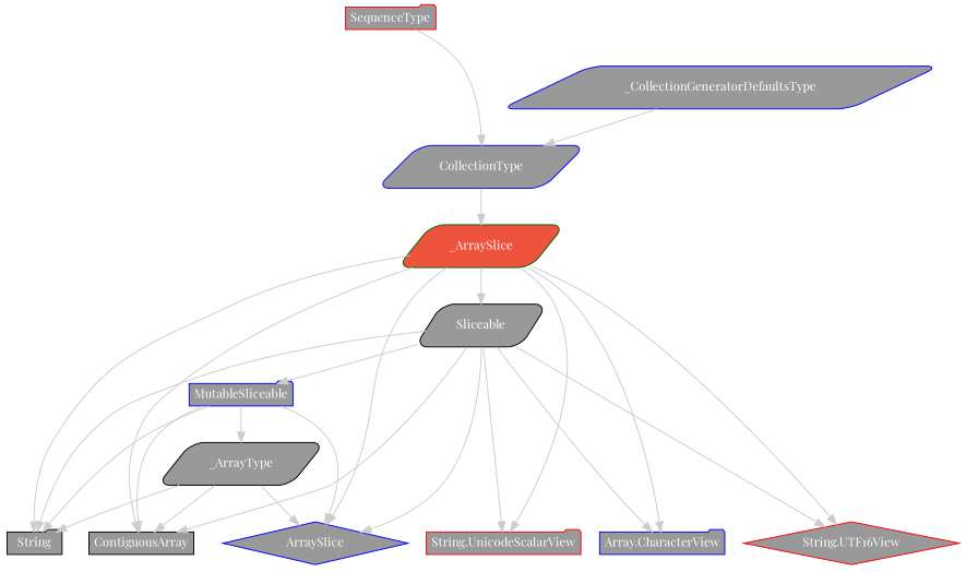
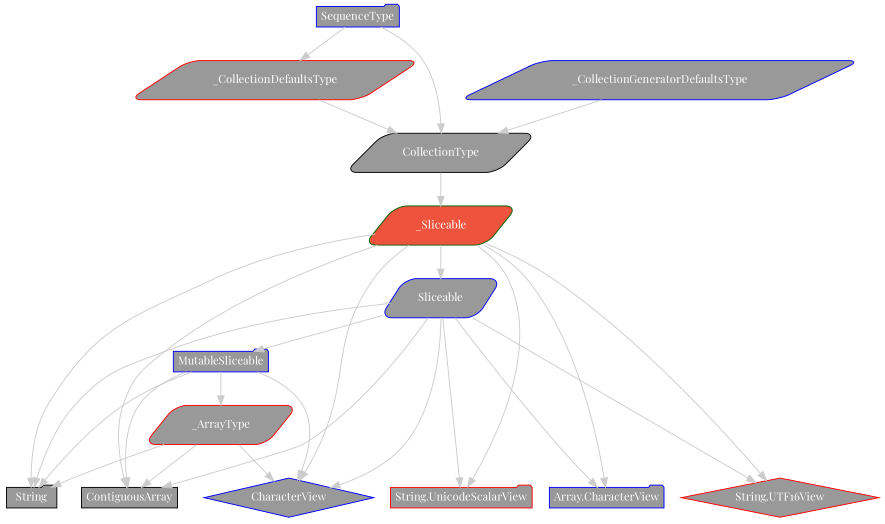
  strict digraph {
    fontname="Playfair Display"
    node [color=blue fillcolor="#999999" fontcolor=white fontname="Playfair Display" fontsize=12 margin="0.07,0.05" shape=parallelogram style="filled,rounded"]
    edge [color="#cccccc" fontname="Playfair Display"]
    n1 [color=black height=0.3 label=String shape=folder style=filled]
-   ArraySlice [height=0.3 shape=diamond style=filled]
+   ArraySlice [height=0.3 shape=diamond style=filled label=CharacterView]
    ContiguousArray [color=black height=0.3 shape=box style=filled]
    n4 [height=0.3 label="Array.CharacterView" shape=folder style=filled]
    "String.UTF16View" [color=red height=0.3 shape=diamond style=filled]
    "String.UnicodeScalarView" [color=red height=0.3 shape=folder style=filled]
-   CollectionType [height=0.3]
-   _Sliceable [color=darkgreen fillcolor="#ee543d" height=0.3 label=_ArraySlice]
-   Sliceable [color=black height=0.3]
+   CollectionType [color=black height=0.3]
+   _Sliceable [color=darkgreen fillcolor="#ee543d" height=0.3]
+   Sliceable [height=0.3]
    MutableSliceable [height=0.3 shape=folder]
-   _ArrayType [color=black height=0.3]
-   SequenceType [color=red height=0.3 shape=folder]
+   _ArrayType [color=red height=0.3]
+   SequenceType [height=0.3 shape=folder]
+   _CollectionDefaultsType [color=red height=0.3]
    _CollectionGeneratorDefaultsType [height=0.3]
    subgraph sub_1 {
      rank=max
      n1
      ArraySlice
      ContiguousArray
      n4
      "String.UTF16View"
      "String.UnicodeScalarView"
    }
    CollectionType -> _Sliceable
    _Sliceable -> n1
    _Sliceable -> ArraySlice
    _Sliceable -> ContiguousArray
    _Sliceable -> n4
    _Sliceable -> "String.UTF16View"
    _Sliceable -> "String.UnicodeScalarView"
    _Sliceable -> Sliceable
    Sliceable -> n1
    Sliceable -> ArraySlice
    Sliceable -> ContiguousArray
    Sliceable -> n4
    Sliceable -> "String.UTF16View"
    Sliceable -> "String.UnicodeScalarView"
    Sliceable -> MutableSliceable
    MutableSliceable -> n1
    MutableSliceable -> ArraySlice
    MutableSliceable -> ContiguousArray
    MutableSliceable -> _ArrayType
    _ArrayType -> n1
    _ArrayType -> ArraySlice
    _ArrayType -> ContiguousArray
    SequenceType -> CollectionType
+   SequenceType -> _CollectionDefaultsType
+   _CollectionDefaultsType -> CollectionType
    _CollectionGeneratorDefaultsType -> CollectionType
  }
